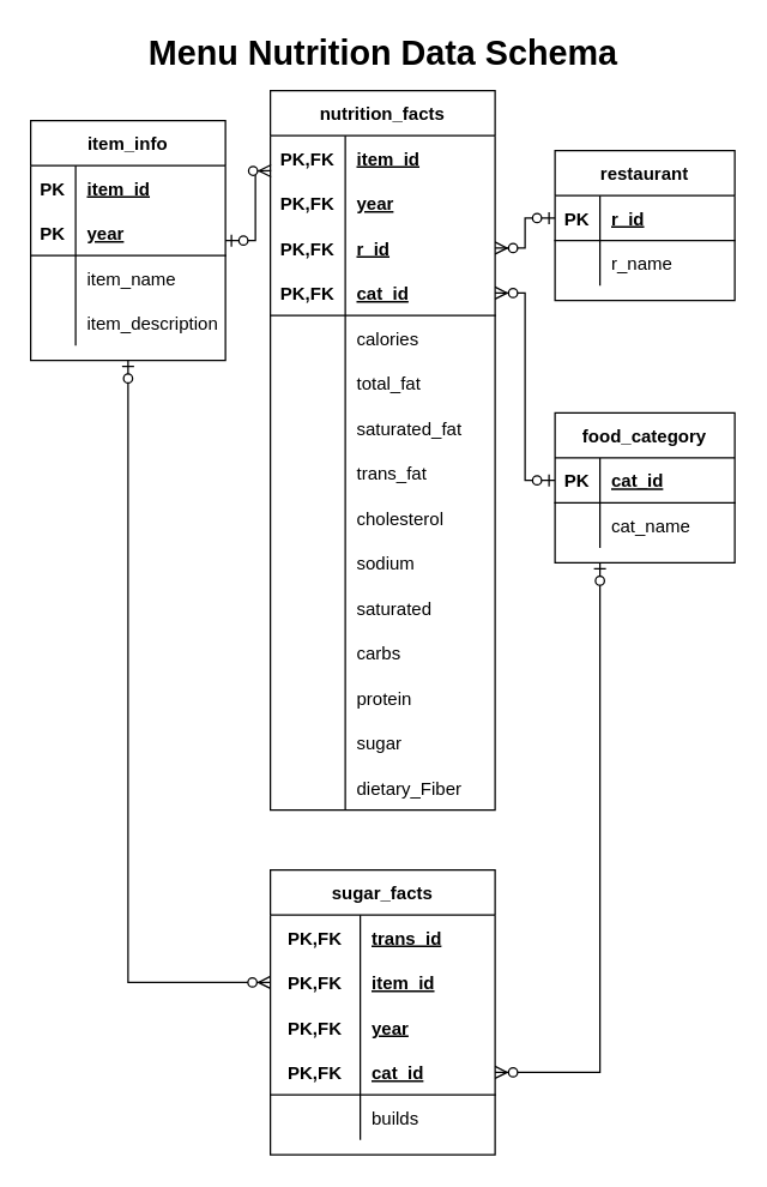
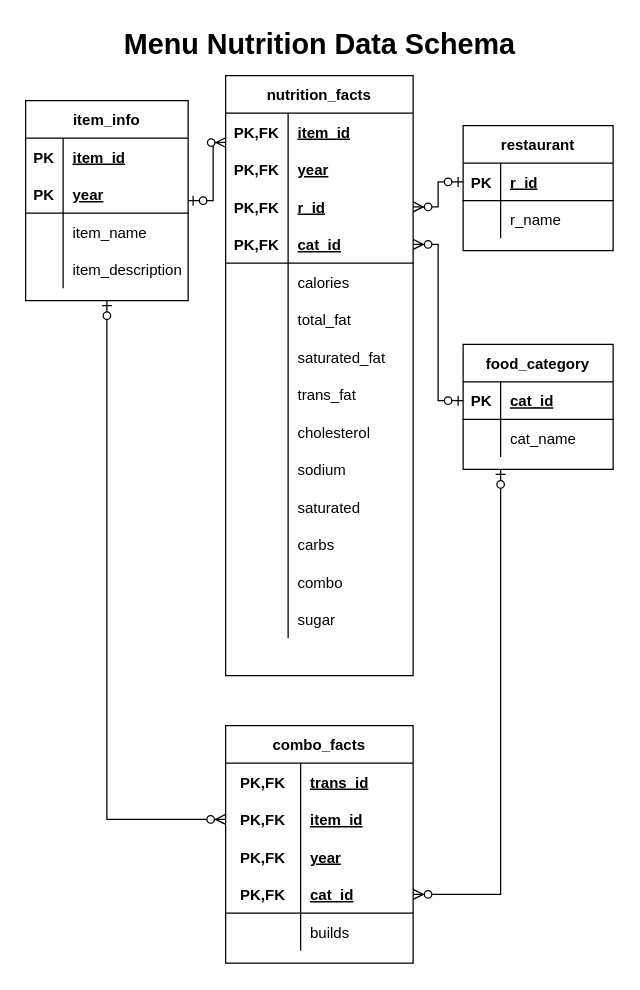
  <mxCell id="0" />
  <mxCell id="1" parent="0" />
  <mxCell id="2" value="nutrition_facts" style="shape=table;startSize=30;container=1;collapsible=1;childLayout=tableLayout;fixedRows=1;rowLines=0;fontStyle=1;align=center;resizeLast=1;" vertex="1" parent="1"><mxGeometry x="180" y="60" width="150" height="480" as="geometry" /></mxCell>
  <mxCell id="3" value="" style="shape=partialRectangle;collapsible=0;dropTarget=0;pointerEvents=0;fillColor=none;top=0;left=0;bottom=1;right=0;points=[[0,0.5],[1,0.5]];portConstraint=eastwest;strokeColor=none;" vertex="1" parent="2"><mxGeometry y="30" width="150" height="30" as="geometry" /></mxCell>
  <mxCell id="4" value="PK,FK" style="shape=partialRectangle;connectable=0;fillColor=none;top=0;left=0;bottom=0;right=0;fontStyle=1;overflow=hidden;" vertex="1" parent="3"><mxGeometry width="50" height="30" as="geometry" /></mxCell>
  <mxCell id="5" value="item_id" style="shape=partialRectangle;connectable=0;fillColor=none;top=0;left=0;bottom=0;right=0;align=left;spacingLeft=6;fontStyle=5;overflow=hidden;" vertex="1" parent="3"><mxGeometry x="50" width="100" height="30" as="geometry" /></mxCell>
  <mxCell id="6" value="" style="shape=partialRectangle;collapsible=0;dropTarget=0;pointerEvents=0;fillColor=none;top=0;left=0;bottom=1;right=0;points=[[0,0.5],[1,0.5]];portConstraint=eastwest;strokeColor=none;" vertex="1" parent="2"><mxGeometry y="60" width="150" height="30" as="geometry" /></mxCell>
  <mxCell id="7" value="PK,FK" style="shape=partialRectangle;connectable=0;fillColor=none;top=0;left=0;bottom=0;right=0;fontStyle=1;overflow=hidden;" vertex="1" parent="6"><mxGeometry width="50" height="30" as="geometry" /></mxCell>
  <mxCell id="8" value="year" style="shape=partialRectangle;connectable=0;fillColor=none;top=0;left=0;bottom=0;right=0;align=left;spacingLeft=6;fontStyle=5;overflow=hidden;" vertex="1" parent="6"><mxGeometry x="50" width="100" height="30" as="geometry" /></mxCell>
  <mxCell id="9" value="" style="shape=partialRectangle;collapsible=0;dropTarget=0;pointerEvents=0;fillColor=none;top=0;left=0;bottom=1;right=0;points=[[0,0.5],[1,0.5]];portConstraint=eastwest;strokeColor=none;" vertex="1" parent="2"><mxGeometry y="90" width="150" height="30" as="geometry" /></mxCell>
  <mxCell id="10" value="PK,FK" style="shape=partialRectangle;connectable=0;fillColor=none;top=0;left=0;bottom=0;right=0;fontStyle=1;overflow=hidden;" vertex="1" parent="9"><mxGeometry width="50" height="30" as="geometry" /></mxCell>
  <mxCell id="11" value="r_id" style="shape=partialRectangle;connectable=0;fillColor=none;top=0;left=0;bottom=0;right=0;align=left;spacingLeft=6;fontStyle=5;overflow=hidden;" vertex="1" parent="9"><mxGeometry x="50" width="100" height="30" as="geometry" /></mxCell>
  <mxCell id="12" value="" style="shape=partialRectangle;collapsible=0;dropTarget=0;pointerEvents=0;fillColor=none;top=0;left=0;bottom=1;right=0;points=[[0,0.5],[1,0.5]];portConstraint=eastwest;" vertex="1" parent="2"><mxGeometry y="120" width="150" height="30" as="geometry" /></mxCell>
  <mxCell id="13" value="PK,FK" style="shape=partialRectangle;connectable=0;fillColor=none;top=0;left=0;bottom=0;right=0;fontStyle=1;overflow=hidden;" vertex="1" parent="12"><mxGeometry width="50" height="30" as="geometry" /></mxCell>
  <mxCell id="14" value="cat_id" style="shape=partialRectangle;connectable=0;fillColor=none;top=0;left=0;bottom=0;right=0;align=left;spacingLeft=6;fontStyle=5;overflow=hidden;" vertex="1" parent="12"><mxGeometry x="50" width="100" height="30" as="geometry" /></mxCell>
  <mxCell id="15" value="" style="shape=partialRectangle;collapsible=0;dropTarget=0;pointerEvents=0;fillColor=none;top=0;left=0;bottom=0;right=0;points=[[0,0.5],[1,0.5]];portConstraint=eastwest;" vertex="1" parent="2"><mxGeometry y="150" width="150" height="30" as="geometry" /></mxCell>
  <mxCell id="16" value="" style="shape=partialRectangle;connectable=0;fillColor=none;top=0;left=0;bottom=0;right=0;editable=1;overflow=hidden;" vertex="1" parent="15"><mxGeometry width="50" height="30" as="geometry" /></mxCell>
  <mxCell id="17" value="calories" style="shape=partialRectangle;connectable=0;fillColor=none;top=0;left=0;bottom=0;right=0;align=left;spacingLeft=6;overflow=hidden;" vertex="1" parent="15"><mxGeometry x="50" width="100" height="30" as="geometry" /></mxCell>
  <mxCell id="18" value="" style="shape=partialRectangle;collapsible=0;dropTarget=0;pointerEvents=0;fillColor=none;top=0;left=0;bottom=0;right=0;points=[[0,0.5],[1,0.5]];portConstraint=eastwest;" vertex="1" parent="2"><mxGeometry y="180" width="150" height="30" as="geometry" /></mxCell>
  <mxCell id="19" value="" style="shape=partialRectangle;connectable=0;fillColor=none;top=0;left=0;bottom=0;right=0;editable=1;overflow=hidden;" vertex="1" parent="18"><mxGeometry width="50" height="30" as="geometry" /></mxCell>
  <mxCell id="20" value="total_fat" style="shape=partialRectangle;connectable=0;fillColor=none;top=0;left=0;bottom=0;right=0;align=left;spacingLeft=6;overflow=hidden;" vertex="1" parent="18"><mxGeometry x="50" width="100" height="30" as="geometry" /></mxCell>
  <mxCell id="21" value="" style="shape=partialRectangle;collapsible=0;dropTarget=0;pointerEvents=0;fillColor=none;top=0;left=0;bottom=0;right=0;points=[[0,0.5],[1,0.5]];portConstraint=eastwest;" vertex="1" parent="2"><mxGeometry y="210" width="150" height="30" as="geometry" /></mxCell>
  <mxCell id="22" value="" style="shape=partialRectangle;connectable=0;fillColor=none;top=0;left=0;bottom=0;right=0;editable=1;overflow=hidden;" vertex="1" parent="21"><mxGeometry width="50" height="30" as="geometry" /></mxCell>
  <mxCell id="23" value="saturated_fat" style="shape=partialRectangle;connectable=0;fillColor=none;top=0;left=0;bottom=0;right=0;align=left;spacingLeft=6;overflow=hidden;" vertex="1" parent="21"><mxGeometry x="50" width="100" height="30" as="geometry" /></mxCell>
  <mxCell id="24" value="" style="shape=partialRectangle;collapsible=0;dropTarget=0;pointerEvents=0;fillColor=none;top=0;left=0;bottom=0;right=0;points=[[0,0.5],[1,0.5]];portConstraint=eastwest;" vertex="1" parent="2"><mxGeometry y="240" width="150" height="30" as="geometry" /></mxCell>
  <mxCell id="25" value="" style="shape=partialRectangle;connectable=0;fillColor=none;top=0;left=0;bottom=0;right=0;editable=1;overflow=hidden;" vertex="1" parent="24"><mxGeometry width="50" height="30" as="geometry" /></mxCell>
  <mxCell id="26" value="trans_fat" style="shape=partialRectangle;connectable=0;fillColor=none;top=0;left=0;bottom=0;right=0;align=left;spacingLeft=6;overflow=hidden;" vertex="1" parent="24"><mxGeometry x="50" width="100" height="30" as="geometry" /></mxCell>
  <mxCell id="27" value="" style="shape=partialRectangle;collapsible=0;dropTarget=0;pointerEvents=0;fillColor=none;top=0;left=0;bottom=0;right=0;points=[[0,0.5],[1,0.5]];portConstraint=eastwest;" vertex="1" parent="2"><mxGeometry y="270" width="150" height="30" as="geometry" /></mxCell>
  <mxCell id="28" value="" style="shape=partialRectangle;connectable=0;fillColor=none;top=0;left=0;bottom=0;right=0;editable=1;overflow=hidden;" vertex="1" parent="27"><mxGeometry width="50" height="30" as="geometry" /></mxCell>
  <mxCell id="29" value="cholesterol" style="shape=partialRectangle;connectable=0;fillColor=none;top=0;left=0;bottom=0;right=0;align=left;spacingLeft=6;overflow=hidden;" vertex="1" parent="27"><mxGeometry x="50" width="100" height="30" as="geometry" /></mxCell>
  <mxCell id="30" value="" style="shape=partialRectangle;collapsible=0;dropTarget=0;pointerEvents=0;fillColor=none;top=0;left=0;bottom=0;right=0;points=[[0,0.5],[1,0.5]];portConstraint=eastwest;" vertex="1" parent="2"><mxGeometry y="300" width="150" height="30" as="geometry" /></mxCell>
  <mxCell id="31" value="" style="shape=partialRectangle;connectable=0;fillColor=none;top=0;left=0;bottom=0;right=0;editable=1;overflow=hidden;" vertex="1" parent="30"><mxGeometry width="50" height="30" as="geometry" /></mxCell>
  <mxCell id="32" value="sodium" style="shape=partialRectangle;connectable=0;fillColor=none;top=0;left=0;bottom=0;right=0;align=left;spacingLeft=6;overflow=hidden;" vertex="1" parent="30"><mxGeometry x="50" width="100" height="30" as="geometry" /></mxCell>
  <mxCell id="33" value="" style="shape=partialRectangle;collapsible=0;dropTarget=0;pointerEvents=0;fillColor=none;top=0;left=0;bottom=0;right=0;points=[[0,0.5],[1,0.5]];portConstraint=eastwest;" vertex="1" parent="2"><mxGeometry y="330" width="150" height="30" as="geometry" /></mxCell>
  <mxCell id="34" value="" style="shape=partialRectangle;connectable=0;fillColor=none;top=0;left=0;bottom=0;right=0;editable=1;overflow=hidden;" vertex="1" parent="33"><mxGeometry width="50" height="30" as="geometry" /></mxCell>
  <mxCell id="35" value="saturated" style="shape=partialRectangle;connectable=0;fillColor=none;top=0;left=0;bottom=0;right=0;align=left;spacingLeft=6;overflow=hidden;" vertex="1" parent="33"><mxGeometry x="50" width="100" height="30" as="geometry" /></mxCell>
  <mxCell id="36" value="" style="shape=partialRectangle;collapsible=0;dropTarget=0;pointerEvents=0;fillColor=none;top=0;left=0;bottom=0;right=0;points=[[0,0.5],[1,0.5]];portConstraint=eastwest;" vertex="1" parent="2"><mxGeometry y="360" width="150" height="30" as="geometry" /></mxCell>
  <mxCell id="37" value="" style="shape=partialRectangle;connectable=0;fillColor=none;top=0;left=0;bottom=0;right=0;editable=1;overflow=hidden;" vertex="1" parent="36"><mxGeometry width="50" height="30" as="geometry" /></mxCell>
  <mxCell id="38" value="carbs" style="shape=partialRectangle;connectable=0;fillColor=none;top=0;left=0;bottom=0;right=0;align=left;spacingLeft=6;overflow=hidden;" vertex="1" parent="36"><mxGeometry x="50" width="100" height="30" as="geometry" /></mxCell>
  <mxCell id="39" value="" style="shape=partialRectangle;collapsible=0;dropTarget=0;pointerEvents=0;fillColor=none;top=0;left=0;bottom=0;right=0;points=[[0,0.5],[1,0.5]];portConstraint=eastwest;" vertex="1" parent="2"><mxGeometry y="390" width="150" height="30" as="geometry" /></mxCell>
  <mxCell id="40" value="" style="shape=partialRectangle;connectable=0;fillColor=none;top=0;left=0;bottom=0;right=0;editable=1;overflow=hidden;" vertex="1" parent="39"><mxGeometry width="50" height="30" as="geometry" /></mxCell>
- <mxCell id="41" value="protein" style="shape=partialRectangle;connectable=0;fillColor=none;top=0;left=0;bottom=0;right=0;align=left;spacingLeft=6;overflow=hidden;" vertex="1" parent="39"><mxGeometry x="50" width="100" height="30" as="geometry" /></mxCell>
+ <mxCell id="41" value="combo" style="shape=partialRectangle;connectable=0;fillColor=none;top=0;left=0;bottom=0;right=0;align=left;spacingLeft=6;overflow=hidden;" vertex="1" parent="39"><mxGeometry x="50" width="100" height="30" as="geometry" /></mxCell>
  <mxCell id="42" value="" style="shape=partialRectangle;collapsible=0;dropTarget=0;pointerEvents=0;fillColor=none;top=0;left=0;bottom=0;right=0;points=[[0,0.5],[1,0.5]];portConstraint=eastwest;" vertex="1" parent="2"><mxGeometry y="420" width="150" height="30" as="geometry" /></mxCell>
  <mxCell id="43" value="" style="shape=partialRectangle;connectable=0;fillColor=none;top=0;left=0;bottom=0;right=0;editable=1;overflow=hidden;" vertex="1" parent="42"><mxGeometry width="50" height="30" as="geometry" /></mxCell>
  <mxCell id="44" value="sugar" style="shape=partialRectangle;connectable=0;fillColor=none;top=0;left=0;bottom=0;right=0;align=left;spacingLeft=6;overflow=hidden;" vertex="1" parent="42"><mxGeometry x="50" width="100" height="30" as="geometry" /></mxCell>
  <mxCell id="45" value="" style="shape=partialRectangle;collapsible=0;dropTarget=0;pointerEvents=0;fillColor=none;top=0;left=0;bottom=0;right=0;points=[[0,0.5],[1,0.5]];portConstraint=eastwest;" vertex="1" parent="2"><mxGeometry y="450" width="150" height="30" as="geometry" /></mxCell>
  <mxCell id="46" value="" style="shape=partialRectangle;connectable=0;fillColor=none;top=0;left=0;bottom=0;right=0;editable=1;overflow=hidden;" vertex="1" parent="45"><mxGeometry width="50" height="30" as="geometry" /></mxCell>
- <mxCell id="47" value="dietary_Fiber" style="shape=partialRectangle;connectable=0;fillColor=none;top=0;left=0;bottom=0;right=0;align=left;spacingLeft=6;overflow=hidden;" vertex="1" parent="45"><mxGeometry x="50" width="100" height="30" as="geometry" /></mxCell>
  <mxCell id="48" style="edgeStyle=orthogonalEdgeStyle;rounded=0;orthogonalLoop=1;jettySize=auto;html=1;exitX=1;exitY=0.5;exitDx=0;exitDy=0;" edge="1" parent="2" source="24" target="24"><mxGeometry relative="1" as="geometry" /></mxCell>
- <mxCell id="49" value="sugar_facts" style="shape=table;startSize=30;container=1;collapsible=1;childLayout=tableLayout;fixedRows=1;rowLines=0;fontStyle=1;align=center;resizeLast=1;strokeColor=#000000;" vertex="1" parent="1"><mxGeometry x="180" y="580" width="150" height="190" as="geometry" /></mxCell>
+ <mxCell id="49" value="combo_facts" style="shape=table;startSize=30;container=1;collapsible=1;childLayout=tableLayout;fixedRows=1;rowLines=0;fontStyle=1;align=center;resizeLast=1;strokeColor=#000000;" vertex="1" parent="1"><mxGeometry x="180" y="580" width="150" height="190" as="geometry" /></mxCell>
  <mxCell id="50" value="" style="shape=partialRectangle;collapsible=0;dropTarget=0;pointerEvents=0;fillColor=none;top=0;left=0;bottom=0;right=0;points=[[0,0.5],[1,0.5]];portConstraint=eastwest;" vertex="1" parent="49"><mxGeometry y="30" width="150" height="30" as="geometry" /></mxCell>
  <mxCell id="51" value="PK,FK" style="shape=partialRectangle;connectable=0;fillColor=none;top=0;left=0;bottom=0;right=0;fontStyle=1;overflow=hidden;" vertex="1" parent="50"><mxGeometry width="60" height="30" as="geometry" /></mxCell>
  <mxCell id="52" value="trans_id" style="shape=partialRectangle;connectable=0;fillColor=none;top=0;left=0;bottom=0;right=0;align=left;spacingLeft=6;fontStyle=5;overflow=hidden;" vertex="1" parent="50"><mxGeometry x="60" width="90" height="30" as="geometry" /></mxCell>
  <mxCell id="53" value="" style="shape=partialRectangle;collapsible=0;dropTarget=0;pointerEvents=0;fillColor=none;top=0;left=0;bottom=1;right=0;points=[[0,0.5],[1,0.5]];portConstraint=eastwest;strokeColor=none;" vertex="1" parent="49"><mxGeometry y="60" width="150" height="30" as="geometry" /></mxCell>
  <mxCell id="54" value="PK,FK" style="shape=partialRectangle;connectable=0;fillColor=none;top=0;left=0;bottom=0;right=0;fontStyle=1;overflow=hidden;" vertex="1" parent="53"><mxGeometry width="60" height="30" as="geometry" /></mxCell>
  <mxCell id="55" value="item_id" style="shape=partialRectangle;connectable=0;fillColor=none;top=0;left=0;bottom=0;right=0;align=left;spacingLeft=6;fontStyle=5;overflow=hidden;" vertex="1" parent="53"><mxGeometry x="60" width="90" height="30" as="geometry" /></mxCell>
  <mxCell id="56" value="" style="shape=partialRectangle;collapsible=0;dropTarget=0;pointerEvents=0;fillColor=none;top=0;left=0;bottom=1;right=0;points=[[0,0.5],[1,0.5]];portConstraint=eastwest;strokeColor=none;" vertex="1" parent="49"><mxGeometry y="90" width="150" height="30" as="geometry" /></mxCell>
  <mxCell id="57" value="PK,FK" style="shape=partialRectangle;connectable=0;fillColor=none;top=0;left=0;bottom=0;right=0;fontStyle=1;overflow=hidden;" vertex="1" parent="56"><mxGeometry width="60" height="30" as="geometry" /></mxCell>
  <mxCell id="58" value="year" style="shape=partialRectangle;connectable=0;fillColor=none;top=0;left=0;bottom=0;right=0;align=left;spacingLeft=6;fontStyle=5;overflow=hidden;" vertex="1" parent="56"><mxGeometry x="60" width="90" height="30" as="geometry" /></mxCell>
  <mxCell id="59" value="" style="shape=partialRectangle;collapsible=0;dropTarget=0;pointerEvents=0;fillColor=none;top=0;left=0;bottom=1;right=0;points=[[0,0.5],[1,0.5]];portConstraint=eastwest;" vertex="1" parent="49"><mxGeometry y="120" width="150" height="30" as="geometry" /></mxCell>
  <mxCell id="60" value="PK,FK" style="shape=partialRectangle;connectable=0;fillColor=none;top=0;left=0;bottom=0;right=0;fontStyle=1;overflow=hidden;" vertex="1" parent="59"><mxGeometry width="60" height="30" as="geometry" /></mxCell>
  <mxCell id="61" value="cat_id" style="shape=partialRectangle;connectable=0;fillColor=none;top=0;left=0;bottom=0;right=0;align=left;spacingLeft=6;fontStyle=5;overflow=hidden;" vertex="1" parent="59"><mxGeometry x="60" width="90" height="30" as="geometry" /></mxCell>
  <mxCell id="62" value="" style="shape=partialRectangle;collapsible=0;dropTarget=0;pointerEvents=0;fillColor=none;top=0;left=0;bottom=0;right=0;points=[[0,0.5],[1,0.5]];portConstraint=eastwest;" vertex="1" parent="49"><mxGeometry y="150" width="150" height="30" as="geometry" /></mxCell>
  <mxCell id="63" value="" style="shape=partialRectangle;connectable=0;fillColor=none;top=0;left=0;bottom=0;right=0;editable=1;overflow=hidden;" vertex="1" parent="62"><mxGeometry width="60" height="30" as="geometry" /></mxCell>
  <mxCell id="64" value="builds" style="shape=partialRectangle;connectable=0;fillColor=none;top=0;left=0;bottom=0;right=0;align=left;spacingLeft=6;overflow=hidden;" vertex="1" parent="62"><mxGeometry x="60" width="90" height="30" as="geometry" /></mxCell>
  <mxCell id="65" value="restaurant" style="shape=table;startSize=30;container=1;collapsible=1;childLayout=tableLayout;fixedRows=1;rowLines=0;fontStyle=1;align=center;resizeLast=1;strokeColor=#000000;" vertex="1" parent="1"><mxGeometry x="370" y="100" width="120" height="100" as="geometry" /></mxCell>
  <mxCell id="66" value="" style="shape=partialRectangle;collapsible=0;dropTarget=0;pointerEvents=0;fillColor=none;top=0;left=0;bottom=1;right=0;points=[[0,0.5],[1,0.5]];portConstraint=eastwest;" vertex="1" parent="65"><mxGeometry y="30" width="120" height="30" as="geometry" /></mxCell>
  <mxCell id="67" value="PK" style="shape=partialRectangle;connectable=0;fillColor=none;top=0;left=0;bottom=0;right=0;fontStyle=1;overflow=hidden;" vertex="1" parent="66"><mxGeometry width="30" height="30" as="geometry" /></mxCell>
  <mxCell id="68" value="r_id" style="shape=partialRectangle;connectable=0;fillColor=none;top=0;left=0;bottom=0;right=0;align=left;spacingLeft=6;fontStyle=5;overflow=hidden;" vertex="1" parent="66"><mxGeometry x="30" width="90" height="30" as="geometry" /></mxCell>
  <mxCell id="69" value="" style="shape=partialRectangle;collapsible=0;dropTarget=0;pointerEvents=0;fillColor=none;top=0;left=0;bottom=0;right=0;points=[[0,0.5],[1,0.5]];portConstraint=eastwest;" vertex="1" parent="65"><mxGeometry y="60" width="120" height="30" as="geometry" /></mxCell>
  <mxCell id="70" value="" style="shape=partialRectangle;connectable=0;fillColor=none;top=0;left=0;bottom=0;right=0;editable=1;overflow=hidden;" vertex="1" parent="69"><mxGeometry width="30" height="30" as="geometry" /></mxCell>
  <mxCell id="71" value="r_name" style="shape=partialRectangle;connectable=0;fillColor=none;top=0;left=0;bottom=0;right=0;align=left;spacingLeft=6;overflow=hidden;" vertex="1" parent="69"><mxGeometry x="30" width="90" height="30" as="geometry" /></mxCell>
  <mxCell id="72" style="edgeStyle=orthogonalEdgeStyle;rounded=0;orthogonalLoop=1;jettySize=auto;html=1;exitX=0.25;exitY=1;exitDx=0;exitDy=0;entryX=1;entryY=0.5;entryDx=0;entryDy=0;startArrow=ERzeroToOne;startFill=1;endArrow=ERzeroToMany;endFill=1;" edge="1" parent="1" source="73" target="59"><mxGeometry relative="1" as="geometry" /></mxCell>
  <mxCell id="73" value="food_category" style="shape=table;startSize=30;container=1;collapsible=1;childLayout=tableLayout;fixedRows=1;rowLines=0;fontStyle=1;align=center;resizeLast=1;strokeColor=#000000;" vertex="1" parent="1"><mxGeometry x="370" y="275" width="120" height="100" as="geometry" /></mxCell>
  <mxCell id="74" value="" style="shape=partialRectangle;collapsible=0;dropTarget=0;pointerEvents=0;fillColor=none;top=0;left=0;bottom=1;right=0;points=[[0,0.5],[1,0.5]];portConstraint=eastwest;" vertex="1" parent="73"><mxGeometry y="30" width="120" height="30" as="geometry" /></mxCell>
  <mxCell id="75" value="PK" style="shape=partialRectangle;connectable=0;fillColor=none;top=0;left=0;bottom=0;right=0;fontStyle=1;overflow=hidden;" vertex="1" parent="74"><mxGeometry width="30" height="30" as="geometry" /></mxCell>
  <mxCell id="76" value="cat_id" style="shape=partialRectangle;connectable=0;fillColor=none;top=0;left=0;bottom=0;right=0;align=left;spacingLeft=6;fontStyle=5;overflow=hidden;" vertex="1" parent="74"><mxGeometry x="30" width="90" height="30" as="geometry" /></mxCell>
  <mxCell id="77" value="" style="shape=partialRectangle;collapsible=0;dropTarget=0;pointerEvents=0;fillColor=none;top=0;left=0;bottom=0;right=0;points=[[0,0.5],[1,0.5]];portConstraint=eastwest;" vertex="1" parent="73"><mxGeometry y="60" width="120" height="30" as="geometry" /></mxCell>
  <mxCell id="78" value="" style="shape=partialRectangle;connectable=0;fillColor=none;top=0;left=0;bottom=0;right=0;editable=1;overflow=hidden;" vertex="1" parent="77"><mxGeometry width="30" height="30" as="geometry" /></mxCell>
  <mxCell id="79" value="cat_name" style="shape=partialRectangle;connectable=0;fillColor=none;top=0;left=0;bottom=0;right=0;align=left;spacingLeft=6;overflow=hidden;" vertex="1" parent="77"><mxGeometry x="30" width="90" height="30" as="geometry" /></mxCell>
  <mxCell id="80" style="edgeStyle=orthogonalEdgeStyle;rounded=0;orthogonalLoop=1;jettySize=auto;html=1;entryX=0.003;entryY=0.783;entryDx=0;entryDy=0;entryPerimeter=0;startArrow=ERzeroToOne;startFill=1;endArrow=ERzeroToMany;endFill=1;" edge="1" parent="1" source="82" target="3"><mxGeometry relative="1" as="geometry" /></mxCell>
  <mxCell id="81" style="edgeStyle=orthogonalEdgeStyle;rounded=0;orthogonalLoop=1;jettySize=auto;html=1;exitX=0.5;exitY=1;exitDx=0;exitDy=0;startArrow=ERzeroToOne;startFill=1;endArrow=ERzeroToMany;endFill=1;" edge="1" parent="1" source="82" target="53"><mxGeometry relative="1" as="geometry" /></mxCell>
  <mxCell id="82" value="item_info" style="shape=table;startSize=30;container=1;collapsible=1;childLayout=tableLayout;fixedRows=1;rowLines=0;fontStyle=1;align=center;resizeLast=1;strokeColor=#000000;" vertex="1" parent="1"><mxGeometry x="20" y="80" width="130" height="160" as="geometry" /></mxCell>
  <mxCell id="83" value="" style="shape=partialRectangle;collapsible=0;dropTarget=0;pointerEvents=0;fillColor=none;top=0;left=0;bottom=1;right=0;points=[[0,0.5],[1,0.5]];portConstraint=eastwest;strokeColor=none;" vertex="1" parent="82"><mxGeometry y="30" width="130" height="30" as="geometry" /></mxCell>
  <mxCell id="84" value="PK" style="shape=partialRectangle;connectable=0;fillColor=none;top=0;left=0;bottom=0;right=0;fontStyle=1;overflow=hidden;" vertex="1" parent="83"><mxGeometry width="30" height="30" as="geometry" /></mxCell>
  <mxCell id="85" value="item_id" style="shape=partialRectangle;connectable=0;fillColor=none;top=0;left=0;bottom=0;right=0;align=left;spacingLeft=6;fontStyle=5;overflow=hidden;" vertex="1" parent="83"><mxGeometry x="30" width="100" height="30" as="geometry" /></mxCell>
  <mxCell id="86" value="" style="shape=partialRectangle;collapsible=0;dropTarget=0;pointerEvents=0;fillColor=none;top=0;left=0;bottom=1;right=0;points=[[0,0.5],[1,0.5]];portConstraint=eastwest;" vertex="1" parent="82"><mxGeometry y="60" width="130" height="30" as="geometry" /></mxCell>
  <mxCell id="87" value="PK" style="shape=partialRectangle;connectable=0;fillColor=none;top=0;left=0;bottom=0;right=0;fontStyle=1;overflow=hidden;" vertex="1" parent="86"><mxGeometry width="30" height="30" as="geometry" /></mxCell>
  <mxCell id="88" value="year" style="shape=partialRectangle;connectable=0;fillColor=none;top=0;left=0;bottom=0;right=0;align=left;spacingLeft=6;fontStyle=5;overflow=hidden;" vertex="1" parent="86"><mxGeometry x="30" width="100" height="30" as="geometry" /></mxCell>
  <mxCell id="89" value="" style="shape=partialRectangle;collapsible=0;dropTarget=0;pointerEvents=0;fillColor=none;top=0;left=0;bottom=0;right=0;points=[[0,0.5],[1,0.5]];portConstraint=eastwest;" vertex="1" parent="82"><mxGeometry y="90" width="130" height="30" as="geometry" /></mxCell>
  <mxCell id="90" value="" style="shape=partialRectangle;connectable=0;fillColor=none;top=0;left=0;bottom=0;right=0;editable=1;overflow=hidden;" vertex="1" parent="89"><mxGeometry width="30" height="30" as="geometry" /></mxCell>
  <mxCell id="91" value="item_name" style="shape=partialRectangle;connectable=0;fillColor=none;top=0;left=0;bottom=0;right=0;align=left;spacingLeft=6;overflow=hidden;" vertex="1" parent="89"><mxGeometry x="30" width="100" height="30" as="geometry" /></mxCell>
  <mxCell id="92" value="" style="shape=partialRectangle;collapsible=0;dropTarget=0;pointerEvents=0;fillColor=none;top=0;left=0;bottom=0;right=0;points=[[0,0.5],[1,0.5]];portConstraint=eastwest;" vertex="1" parent="82"><mxGeometry y="120" width="130" height="30" as="geometry" /></mxCell>
  <mxCell id="93" value="" style="shape=partialRectangle;connectable=0;fillColor=none;top=0;left=0;bottom=0;right=0;editable=1;overflow=hidden;" vertex="1" parent="92"><mxGeometry width="30" height="30" as="geometry" /></mxCell>
  <mxCell id="94" value="item_description" style="shape=partialRectangle;connectable=0;fillColor=none;top=0;left=0;bottom=0;right=0;align=left;spacingLeft=6;overflow=hidden;" vertex="1" parent="92"><mxGeometry x="30" width="100" height="30" as="geometry" /></mxCell>
  <mxCell id="95" style="edgeStyle=orthogonalEdgeStyle;rounded=0;orthogonalLoop=1;jettySize=auto;html=1;exitX=0;exitY=0.5;exitDx=0;exitDy=0;entryX=1;entryY=0.5;entryDx=0;entryDy=0;startArrow=ERzeroToOne;startFill=1;endArrow=ERzeroToMany;endFill=1;" edge="1" parent="1" source="74" target="12"><mxGeometry relative="1" as="geometry" /></mxCell>
  <mxCell id="96" style="edgeStyle=orthogonalEdgeStyle;rounded=0;orthogonalLoop=1;jettySize=auto;html=1;entryX=1;entryY=0.5;entryDx=0;entryDy=0;startArrow=ERzeroToOne;startFill=1;endArrow=ERzeroToMany;endFill=1;" edge="1" parent="1" source="66" target="9"><mxGeometry relative="1" as="geometry" /></mxCell>
  <mxCell id="97" value="Menu Nutrition Data Schema" style="text;html=1;resizable=0;autosize=1;align=center;verticalAlign=middle;points=[];fillColor=none;strokeColor=none;rounded=0;fontStyle=1;fontSize=23;" vertex="1" parent="1"><mxGeometry x="90" y="20" width="330" height="30" as="geometry" /></mxCell>
